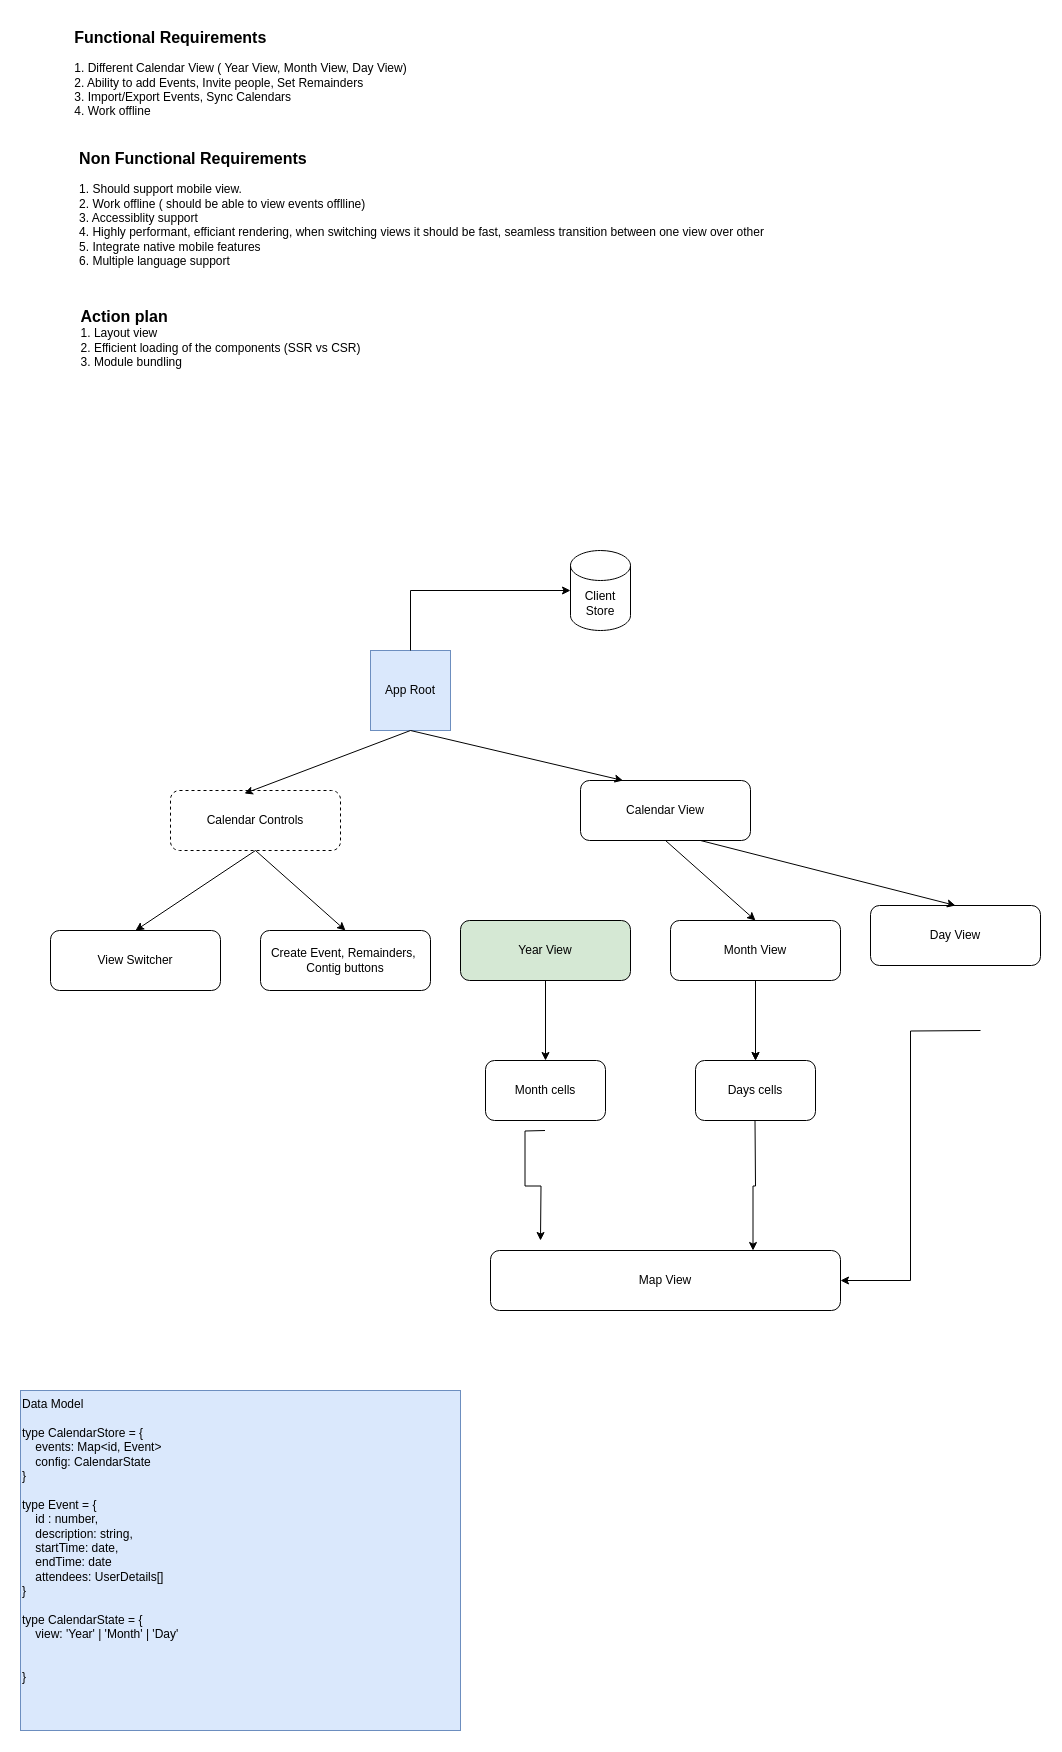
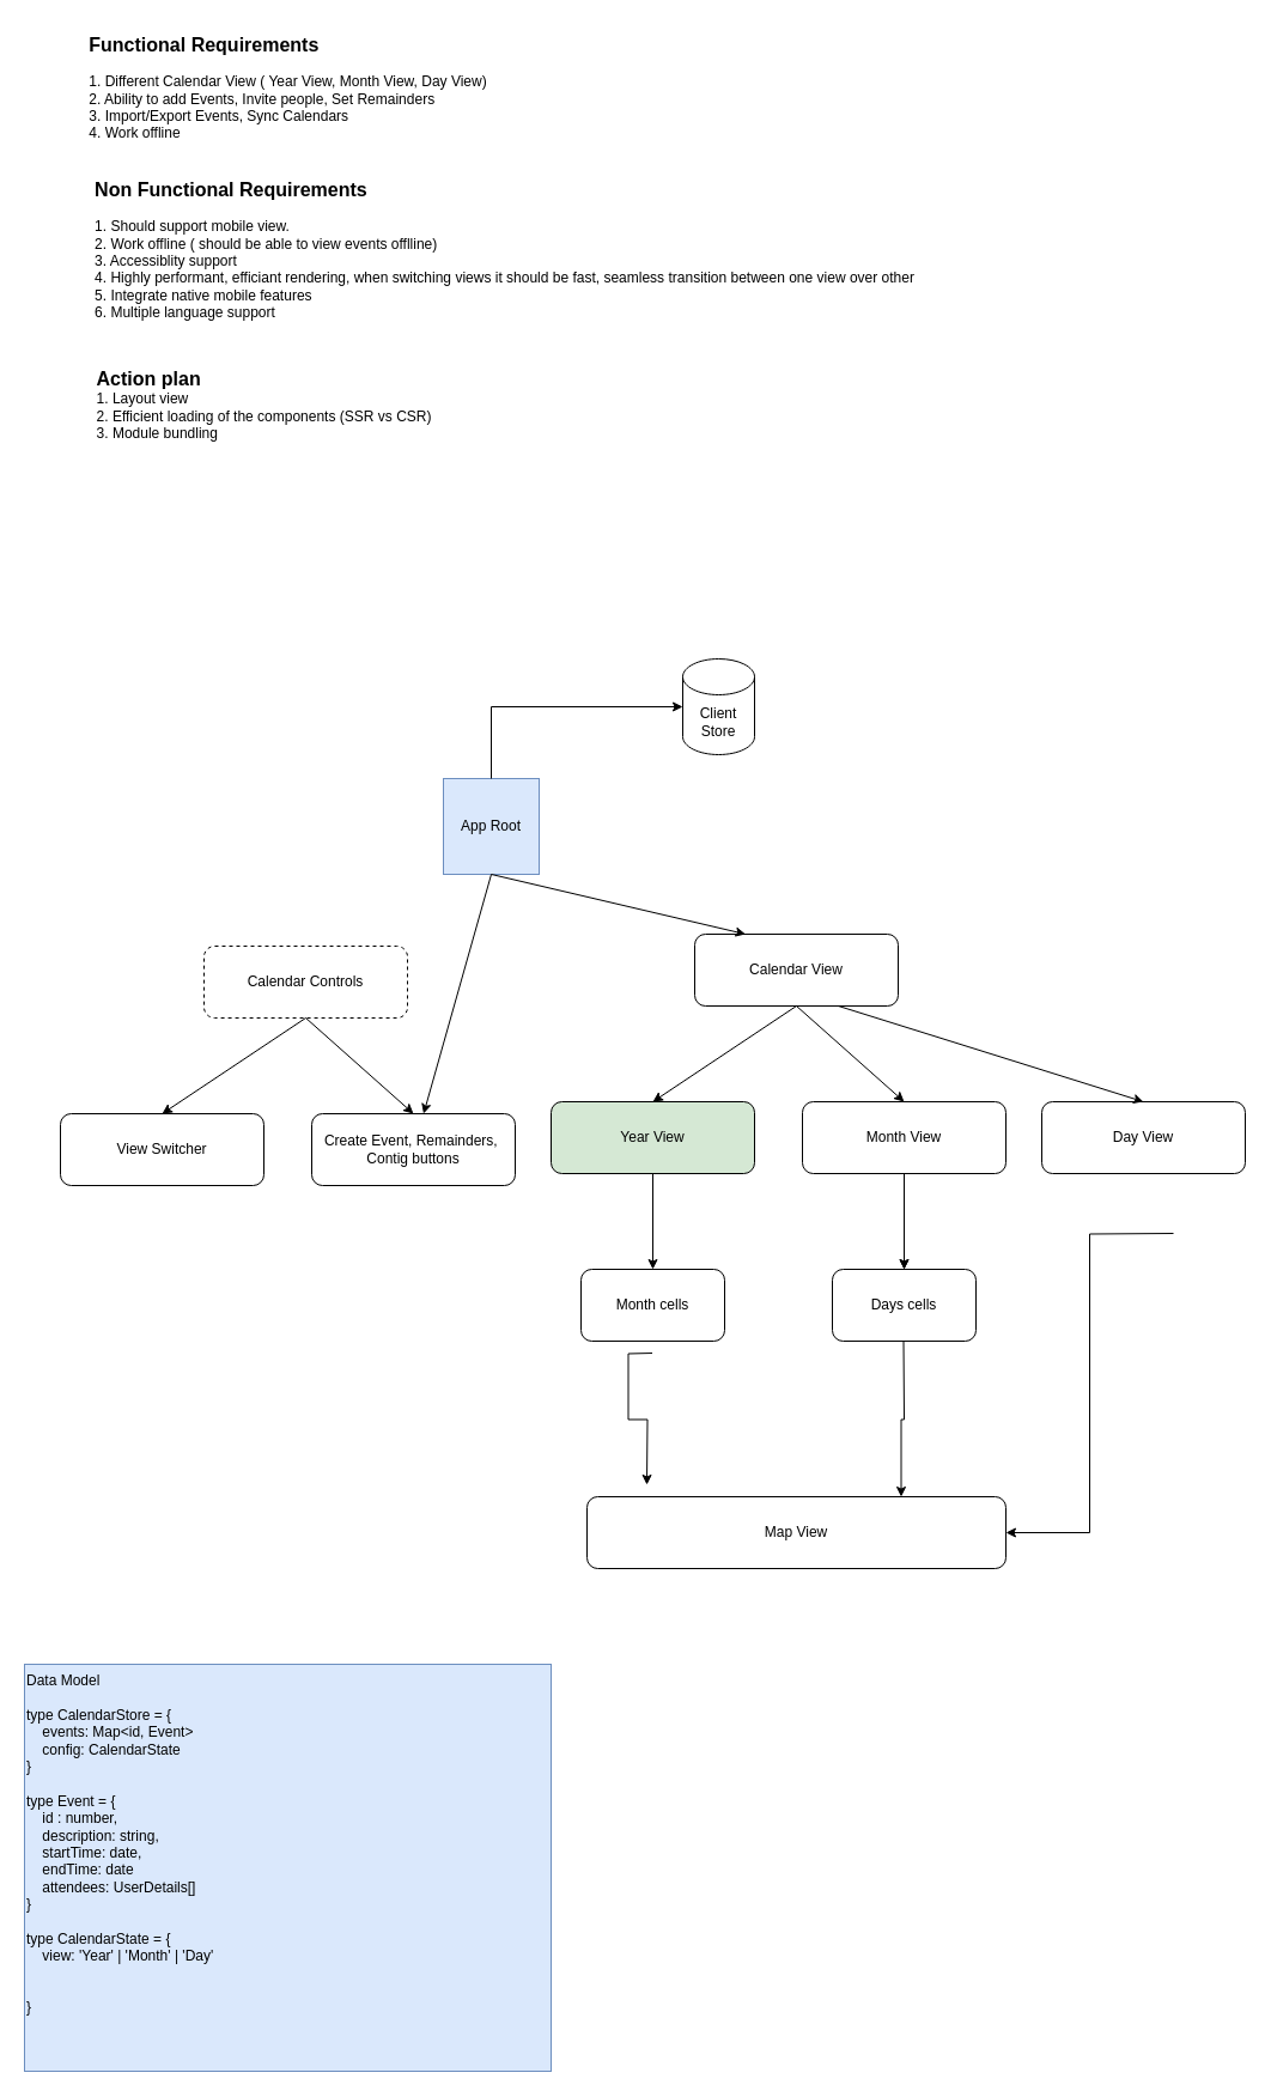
  <mxCell id="0" />
  <mxCell id="1" parent="0" />
  <mxCell id="2" value="Client Store" style="shape=cylinder3;whiteSpace=wrap;html=1;boundedLbl=1;backgroundOutline=1;size=15;" vertex="1" parent="1"><mxGeometry x="570" y="550" width="60" height="80" as="geometry" /></mxCell>
  <mxCell id="3" value="App Root" style="whiteSpace=wrap;html=1;aspect=fixed;fillColor=#dae8fc;strokeColor=#6c8ebf;" vertex="1" parent="1"><mxGeometry x="370" y="650" width="80" height="80" as="geometry" /></mxCell>
  <mxCell id="4" value="Calendar Controls" style="rounded=1;whiteSpace=wrap;html=1;dashed=1;" vertex="1" parent="1"><mxGeometry x="170" y="790" width="170" height="60" as="geometry" /></mxCell>
  <mxCell id="5" value="" style="endArrow=classic;html=1;rounded=0;exitX=0.5;exitY=0;exitDx=0;exitDy=0;entryX=0;entryY=0.5;entryDx=0;entryDy=0;entryPerimeter=0;" edge="1" parent="1" source="3" target="2"><mxGeometry width="50" height="50" relative="1" as="geometry"><mxPoint x="530" y="780" as="sourcePoint" /><mxPoint x="580" y="730" as="targetPoint" /><Array as="points"><mxPoint x="410" y="590" /></Array></mxGeometry></mxCell>
- <mxCell id="6" value="" style="endArrow=classic;html=1;rounded=0;exitX=0.5;exitY=1;exitDx=0;exitDy=0;entryX=0.435;entryY=0.05;entryDx=0;entryDy=0;entryPerimeter=0;" edge="1" parent="1" source="3" target="4"><mxGeometry width="50" height="50" relative="1" as="geometry"><mxPoint x="300" y="780" as="sourcePoint" /><mxPoint x="350" y="730" as="targetPoint" /></mxGeometry></mxCell>
+ <mxCell id="6" value="" style="endArrow=classic;html=1;rounded=0;exitX=0.5;exitY=1;exitDx=0;exitDy=0;" edge="1" parent="1" source="3" target="8"><mxGeometry width="50" height="50" relative="1" as="geometry"><mxPoint x="300" y="780" as="sourcePoint" /><mxPoint x="350" y="730" as="targetPoint" /></mxGeometry></mxCell>
  <mxCell id="7" value="View Switcher" style="rounded=1;whiteSpace=wrap;html=1;" vertex="1" parent="1"><mxGeometry x="50" y="930" width="170" height="60" as="geometry" /></mxCell>
  <mxCell id="8" value="Create Event, Remainders,&amp;nbsp;&lt;br&gt;Contig buttons" style="rounded=1;whiteSpace=wrap;html=1;" vertex="1" parent="1"><mxGeometry x="260" y="930" width="170" height="60" as="geometry" /></mxCell>
  <mxCell id="9" value="" style="endArrow=classic;html=1;rounded=0;exitX=0.5;exitY=1;exitDx=0;exitDy=0;entryX=0.5;entryY=0;entryDx=0;entryDy=0;" edge="1" parent="1" source="4" target="7"><mxGeometry width="50" height="50" relative="1" as="geometry"><mxPoint x="350" y="867" as="sourcePoint" /><mxPoint x="351" y="930" as="targetPoint" /></mxGeometry></mxCell>
  <mxCell id="10" value="" style="endArrow=classic;html=1;rounded=0;exitX=0.5;exitY=1;exitDx=0;exitDy=0;entryX=0.5;entryY=0;entryDx=0;entryDy=0;" edge="1" parent="1" source="4" target="8"><mxGeometry width="50" height="50" relative="1" as="geometry"><mxPoint x="530" y="867" as="sourcePoint" /><mxPoint x="531" y="930" as="targetPoint" /></mxGeometry></mxCell>
  <mxCell id="11" value="Calendar View" style="rounded=1;whiteSpace=wrap;html=1;" vertex="1" parent="1"><mxGeometry x="580" y="780" width="170" height="60" as="geometry" /></mxCell>
  <mxCell id="12" value="" style="edgeStyle=orthogonalEdgeStyle;rounded=0;orthogonalLoop=1;jettySize=auto;html=1;" edge="1" parent="1" source="13" target="24"><mxGeometry relative="1" as="geometry" /></mxCell>
  <mxCell id="13" value="Year View" style="rounded=1;whiteSpace=wrap;html=1;fillColor=#d5e8d4;" vertex="1" parent="1"><mxGeometry x="460" y="920" width="170" height="60" as="geometry" /></mxCell>
  <mxCell id="14" value="" style="edgeStyle=orthogonalEdgeStyle;rounded=0;orthogonalLoop=1;jettySize=auto;html=1;" edge="1" parent="1" source="16"><mxGeometry relative="1" as="geometry"><mxPoint x="755" y="1060" as="targetPoint" /></mxGeometry></mxCell>
  <mxCell id="15" value="" style="edgeStyle=orthogonalEdgeStyle;rounded=0;orthogonalLoop=1;jettySize=auto;html=1;" edge="1" parent="1" source="16" target="20"><mxGeometry relative="1" as="geometry" /></mxCell>
  <mxCell id="16" value="Month View" style="rounded=1;whiteSpace=wrap;html=1;" vertex="1" parent="1"><mxGeometry x="670" y="920" width="170" height="60" as="geometry" /></mxCell>
+ <mxCell id="17" value="" style="endArrow=classic;html=1;rounded=0;exitX=0.5;exitY=1;exitDx=0;exitDy=0;entryX=0.5;entryY=0;entryDx=0;entryDy=0;" edge="1" parent="1" source="11" target="13"><mxGeometry width="50" height="50" relative="1" as="geometry"><mxPoint x="760" y="857" as="sourcePoint" /><mxPoint x="761" y="920" as="targetPoint" /></mxGeometry></mxCell>
  <mxCell id="18" value="" style="endArrow=classic;html=1;rounded=0;exitX=0.5;exitY=1;exitDx=0;exitDy=0;entryX=0.5;entryY=0;entryDx=0;entryDy=0;" edge="1" parent="1" source="11" target="16"><mxGeometry width="50" height="50" relative="1" as="geometry"><mxPoint x="940" y="857" as="sourcePoint" /><mxPoint x="941" y="920" as="targetPoint" /></mxGeometry></mxCell>
  <mxCell id="19" value="" style="endArrow=classic;html=1;rounded=0;exitX=0.5;exitY=1;exitDx=0;exitDy=0;entryX=0.25;entryY=0;entryDx=0;entryDy=0;" edge="1" parent="1" source="3" target="11"><mxGeometry width="50" height="50" relative="1" as="geometry"><mxPoint x="420" y="740" as="sourcePoint" /><mxPoint x="254" y="803" as="targetPoint" /></mxGeometry></mxCell>
  <mxCell id="20" value="&lt;div&gt;Days cells&lt;/div&gt;" style="whiteSpace=wrap;html=1;rounded=1;" vertex="1" parent="1"><mxGeometry x="695" y="1060" width="120" height="60" as="geometry" /></mxCell>
  <mxCell id="21" value="" style="edgeStyle=orthogonalEdgeStyle;rounded=0;orthogonalLoop=1;jettySize=auto;html=1;entryX=1;entryY=0.5;entryDx=0;entryDy=0;" edge="1" parent="1" target="25"><mxGeometry relative="1" as="geometry"><mxPoint x="980" y="1030" as="sourcePoint" /><mxPoint x="890" y="1330" as="targetPoint" /></mxGeometry></mxCell>
- <mxCell id="22" value="Day View" style="rounded=1;whiteSpace=wrap;html=1;" vertex="1" parent="1"><mxGeometry x="870" y="905" width="170" height="60" as="geometry" /></mxCell>
+ <mxCell id="22" value="Day View" style="rounded=1;whiteSpace=wrap;html=1;" vertex="1" parent="1"><mxGeometry x="870" y="920" width="170" height="60" as="geometry" /></mxCell>
  <mxCell id="23" value="" style="endArrow=classic;html=1;rounded=0;exitX=0.5;exitY=1;exitDx=0;exitDy=0;entryX=0.5;entryY=0;entryDx=0;entryDy=0;" edge="1" parent="1" target="22"><mxGeometry width="50" height="50" relative="1" as="geometry"><mxPoint x="700" y="840" as="sourcePoint" /><mxPoint x="790" y="920" as="targetPoint" /></mxGeometry></mxCell>
  <mxCell id="24" value="Month cells" style="rounded=1;whiteSpace=wrap;html=1;" vertex="1" parent="1"><mxGeometry x="485" y="1060" width="120" height="60" as="geometry" /></mxCell>
  <mxCell id="25" value="Map View" style="rounded=1;whiteSpace=wrap;html=1;" vertex="1" parent="1"><mxGeometry x="490" y="1250" width="350" height="60" as="geometry" /></mxCell>
  <mxCell id="26" value="" style="edgeStyle=orthogonalEdgeStyle;rounded=0;orthogonalLoop=1;jettySize=auto;html=1;entryX=0.75;entryY=0;entryDx=0;entryDy=0;" edge="1" parent="1" target="25"><mxGeometry relative="1" as="geometry"><mxPoint x="754.5" y="1120" as="sourcePoint" /><mxPoint x="754.5" y="1200" as="targetPoint" /></mxGeometry></mxCell>
  <mxCell id="27" value="" style="edgeStyle=orthogonalEdgeStyle;rounded=0;orthogonalLoop=1;jettySize=auto;html=1;" edge="1" parent="1"><mxGeometry relative="1" as="geometry"><mxPoint x="544.5" y="1130" as="sourcePoint" /><mxPoint x="540" y="1240" as="targetPoint" /></mxGeometry></mxCell>
  <mxCell id="28" value="&lt;div style=&quot;text-align: left;&quot;&gt;&lt;b style=&quot;background-color: initial;&quot;&gt;&lt;font style=&quot;font-size: 16px;&quot;&gt;Functional Requirements&lt;/font&gt;&lt;/b&gt;&lt;/div&gt;&lt;div style=&quot;text-align: left;&quot;&gt;&lt;br&gt;&lt;/div&gt;&lt;div style=&quot;text-align: left;&quot;&gt;1. Different Calendar View ( Year View, Month View, Day View)&lt;/div&gt;&lt;div style=&quot;text-align: left;&quot;&gt;2. Ability to add Events, Invite people, Set Remainders&lt;/div&gt;&lt;div style=&quot;text-align: left;&quot;&gt;3. Import/Export Events, Sync Calendars&lt;/div&gt;&lt;div style=&quot;text-align: left;&quot;&gt;4. Work offline&lt;/div&gt;&lt;div style=&quot;text-align: left;&quot;&gt;&lt;br&gt;&lt;/div&gt;" style="text;html=1;align=center;verticalAlign=middle;resizable=0;points=[];autosize=1;strokeColor=none;fillColor=none;" vertex="1" parent="1"><mxGeometry x="60" y="20" width="360" height="120" as="geometry" /></mxCell>
  <mxCell id="29" value="&lt;div style=&quot;text-align: left;&quot;&gt;&lt;span style=&quot;font-size: 16px;&quot;&gt;&lt;b&gt;Non Functional Requirements&lt;/b&gt;&lt;/span&gt;&lt;/div&gt;&lt;div style=&quot;text-align: left;&quot;&gt;&lt;br&gt;&lt;/div&gt;&lt;div style=&quot;text-align: left;&quot;&gt;1. Should support mobile view.&lt;/div&gt;&lt;div style=&quot;text-align: left;&quot;&gt;2. Work offline ( should be able to view events offlline)&lt;/div&gt;&lt;div style=&quot;text-align: left;&quot;&gt;3. Accessiblity support&lt;/div&gt;&lt;div style=&quot;text-align: left;&quot;&gt;4. Highly performant, efficiant rendering, when switching views it should be fast, seamless transition between one view over other&lt;/div&gt;&lt;div style=&quot;text-align: left;&quot;&gt;5. Integrate native mobile features&lt;/div&gt;&lt;div style=&quot;text-align: left;&quot;&gt;6. Multiple language support&lt;/div&gt;" style="text;html=1;align=center;verticalAlign=middle;resizable=0;points=[];autosize=1;strokeColor=none;fillColor=none;" vertex="1" parent="1"><mxGeometry x="66" y="143" width="710" height="130" as="geometry" /></mxCell>
  <mxCell id="30" value="&lt;div style=&quot;text-align: left;&quot;&gt;&lt;span style=&quot;font-size: 16px;&quot;&gt;&lt;b&gt;Action plan&lt;/b&gt;&lt;/span&gt;&lt;/div&gt;&lt;div style=&quot;text-align: left;&quot;&gt;1. Layout view&lt;/div&gt;&lt;div style=&quot;text-align: left;&quot;&gt;2. Efficient loading of the components (SSR vs CSR)&lt;/div&gt;&lt;div style=&quot;text-align: left;&quot;&gt;3. Module bundling&lt;/div&gt;&lt;div style=&quot;text-align: left;&quot;&gt;&lt;br&gt;&lt;/div&gt;" style="text;html=1;align=center;verticalAlign=middle;resizable=0;points=[];autosize=1;strokeColor=none;fillColor=none;" vertex="1" parent="1"><mxGeometry x="70" y="300" width="300" height="90" as="geometry" /></mxCell>
  <mxCell id="31" value="Data Model&#10;&#10;type CalendarStore = {&#10;    events: Map&lt;id, Event&gt;&#10;    config: CalendarState&#10;}&#10;&#10;type Event = {&#10;    id : number,&#10;    description: string,&#10;    startTime: date,&#10;    endTime: date&#10;    attendees: UserDetails[]&#10;}&#10;&#10;type CalendarState = {&#10;    view:  'Year' | 'Month' | 'Day'&#10;    &#10;&#10;}&#10;&#10;" style="text;whiteSpace=wrap;fillColor=#dae8fc;strokeColor=#6c8ebf;" vertex="1" parent="1"><mxGeometry x="20" y="1390" width="440" height="340" as="geometry" /></mxCell>
